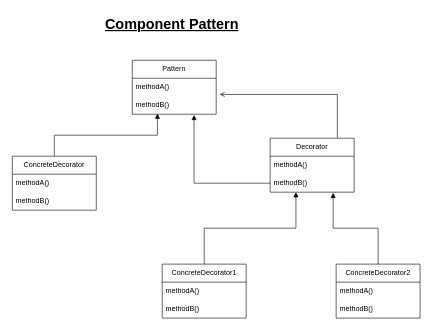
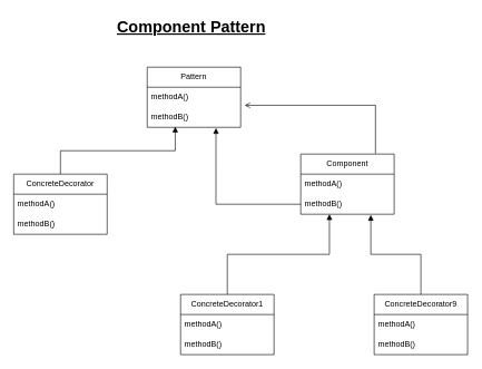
  <mxCell id="0" />
  <mxCell id="1" parent="0" />
  <mxCell id="2" value="Pattern" style="swimlane;fontStyle=0;childLayout=stackLayout;horizontal=1;startSize=30;horizontalStack=0;resizeParent=1;resizeParentMax=0;resizeLast=0;collapsible=1;marginBottom=0;whiteSpace=wrap;html=1;" vertex="1" parent="1"><mxGeometry x="220" y="100" width="140" height="90" as="geometry" /></mxCell>
  <mxCell id="3" value="methodA()" style="text;strokeColor=none;fillColor=none;align=left;verticalAlign=middle;spacingLeft=4;spacingRight=4;overflow=hidden;points=[[0,0.5],[1,0.5]];portConstraint=eastwest;rotatable=0;whiteSpace=wrap;html=1;" vertex="1" parent="2"><mxGeometry y="30" width="140" height="30" as="geometry" /></mxCell>
  <mxCell id="4" value="methodB()" style="text;strokeColor=none;fillColor=none;align=left;verticalAlign=middle;spacingLeft=4;spacingRight=4;overflow=hidden;points=[[0,0.5],[1,0.5]];portConstraint=eastwest;rotatable=0;whiteSpace=wrap;html=1;" vertex="1" parent="2"><mxGeometry y="60" width="140" height="30" as="geometry" /></mxCell>
  <mxCell id="5" style="edgeStyle=orthogonalEdgeStyle;rounded=0;orthogonalLoop=1;jettySize=auto;html=1;exitX=0.5;exitY=0;exitDx=0;exitDy=0;entryX=0.3;entryY=0.967;entryDx=0;entryDy=0;endArrow=block;endFill=1;entryPerimeter=0;" edge="1" parent="1" source="6" target="4"><mxGeometry relative="1" as="geometry"><mxPoint x="264.94" y="190.99" as="targetPoint" /></mxGeometry></mxCell>
  <mxCell id="6" value="ConcreteDecorator" style="swimlane;fontStyle=0;childLayout=stackLayout;horizontal=1;startSize=30;horizontalStack=0;resizeParent=1;resizeParentMax=0;resizeLast=0;collapsible=1;marginBottom=0;whiteSpace=wrap;html=1;" vertex="1" parent="1"><mxGeometry x="20" y="260" width="140" height="90" as="geometry" /></mxCell>
  <mxCell id="7" value="methodA()" style="text;strokeColor=none;fillColor=none;align=left;verticalAlign=middle;spacingLeft=4;spacingRight=4;overflow=hidden;points=[[0,0.5],[1,0.5]];portConstraint=eastwest;rotatable=0;whiteSpace=wrap;html=1;" vertex="1" parent="6"><mxGeometry y="30" width="140" height="30" as="geometry" /></mxCell>
  <mxCell id="8" value="methodB()" style="text;strokeColor=none;fillColor=none;align=left;verticalAlign=middle;spacingLeft=4;spacingRight=4;overflow=hidden;points=[[0,0.5],[1,0.5]];portConstraint=eastwest;rotatable=0;whiteSpace=wrap;html=1;" vertex="1" parent="6"><mxGeometry y="60" width="140" height="30" as="geometry" /></mxCell>
  <mxCell id="9" style="edgeStyle=orthogonalEdgeStyle;rounded=0;orthogonalLoop=1;jettySize=auto;html=1;exitX=0;exitY=0.5;exitDx=0;exitDy=0;entryX=0.736;entryY=1.033;entryDx=0;entryDy=0;endArrow=block;endFill=1;entryPerimeter=0;" edge="1" parent="1" source="12" target="4"><mxGeometry relative="1" as="geometry"><mxPoint x="326.96" y="189.01" as="targetPoint" /></mxGeometry></mxCell>
- <mxCell id="10" value="Decorator" style="swimlane;fontStyle=0;childLayout=stackLayout;horizontal=1;startSize=30;horizontalStack=0;resizeParent=1;resizeParentMax=0;resizeLast=0;collapsible=1;marginBottom=0;whiteSpace=wrap;html=1;" vertex="1" parent="1"><mxGeometry x="450" y="230" width="140" height="90" as="geometry" /></mxCell>
+ <mxCell id="10" value="Component" style="swimlane;fontStyle=0;childLayout=stackLayout;horizontal=1;startSize=30;horizontalStack=0;resizeParent=1;resizeParentMax=0;resizeLast=0;collapsible=1;marginBottom=0;whiteSpace=wrap;html=1;" vertex="1" parent="1"><mxGeometry x="450" y="230" width="140" height="90" as="geometry" /></mxCell>
  <mxCell id="11" value="methodA()" style="text;strokeColor=none;fillColor=none;align=left;verticalAlign=middle;spacingLeft=4;spacingRight=4;overflow=hidden;points=[[0,0.5],[1,0.5]];portConstraint=eastwest;rotatable=0;whiteSpace=wrap;html=1;" vertex="1" parent="10"><mxGeometry y="30" width="140" height="30" as="geometry" /></mxCell>
  <mxCell id="12" value="methodB()" style="text;strokeColor=none;fillColor=none;align=left;verticalAlign=middle;spacingLeft=4;spacingRight=4;overflow=hidden;points=[[0,0.5],[1,0.5]];portConstraint=eastwest;rotatable=0;whiteSpace=wrap;html=1;" vertex="1" parent="10"><mxGeometry y="60" width="140" height="30" as="geometry" /></mxCell>
  <mxCell id="13" style="edgeStyle=orthogonalEdgeStyle;rounded=0;orthogonalLoop=1;jettySize=auto;html=1;exitX=0.5;exitY=0;exitDx=0;exitDy=0;entryX=0.307;entryY=1;entryDx=0;entryDy=0;entryPerimeter=0;endArrow=block;endFill=1;" edge="1" parent="1" source="14" target="12"><mxGeometry relative="1" as="geometry"><mxPoint x="492" y="350.99" as="targetPoint" /></mxGeometry></mxCell>
  <mxCell id="14" value="ConcreteDecorator1" style="swimlane;fontStyle=0;childLayout=stackLayout;horizontal=1;startSize=30;horizontalStack=0;resizeParent=1;resizeParentMax=0;resizeLast=0;collapsible=1;marginBottom=0;whiteSpace=wrap;html=1;" vertex="1" parent="1"><mxGeometry x="270" y="440" width="140" height="90" as="geometry" /></mxCell>
  <mxCell id="15" value="methodA()" style="text;strokeColor=none;fillColor=none;align=left;verticalAlign=middle;spacingLeft=4;spacingRight=4;overflow=hidden;points=[[0,0.5],[1,0.5]];portConstraint=eastwest;rotatable=0;whiteSpace=wrap;html=1;" vertex="1" parent="14"><mxGeometry y="30" width="140" height="30" as="geometry" /></mxCell>
  <mxCell id="16" value="methodB()" style="text;strokeColor=none;fillColor=none;align=left;verticalAlign=middle;spacingLeft=4;spacingRight=4;overflow=hidden;points=[[0,0.5],[1,0.5]];portConstraint=eastwest;rotatable=0;whiteSpace=wrap;html=1;" vertex="1" parent="14"><mxGeometry y="60" width="140" height="30" as="geometry" /></mxCell>
  <mxCell id="17" style="edgeStyle=orthogonalEdgeStyle;rounded=0;orthogonalLoop=1;jettySize=auto;html=1;exitX=0.5;exitY=0;exitDx=0;exitDy=0;entryX=0.75;entryY=1.033;entryDx=0;entryDy=0;entryPerimeter=0;endArrow=block;endFill=1;" edge="1" parent="1" source="18" target="12"><mxGeometry relative="1" as="geometry"><mxPoint x="559.06" y="350" as="targetPoint" /></mxGeometry></mxCell>
- <mxCell id="18" value="ConcreteDecorator2" style="swimlane;fontStyle=0;childLayout=stackLayout;horizontal=1;startSize=30;horizontalStack=0;resizeParent=1;resizeParentMax=0;resizeLast=0;collapsible=1;marginBottom=0;whiteSpace=wrap;html=1;" vertex="1" parent="1"><mxGeometry x="560" y="440" width="140" height="90" as="geometry" /></mxCell>
+ <mxCell id="18" value="ConcreteDecorator9" style="swimlane;fontStyle=0;childLayout=stackLayout;horizontal=1;startSize=30;horizontalStack=0;resizeParent=1;resizeParentMax=0;resizeLast=0;collapsible=1;marginBottom=0;whiteSpace=wrap;html=1;" vertex="1" parent="1"><mxGeometry x="560" y="440" width="140" height="90" as="geometry" /></mxCell>
  <mxCell id="19" value="methodA()" style="text;strokeColor=none;fillColor=none;align=left;verticalAlign=middle;spacingLeft=4;spacingRight=4;overflow=hidden;points=[[0,0.5],[1,0.5]];portConstraint=eastwest;rotatable=0;whiteSpace=wrap;html=1;" vertex="1" parent="18"><mxGeometry y="30" width="140" height="30" as="geometry" /></mxCell>
  <mxCell id="20" value="methodB()" style="text;strokeColor=none;fillColor=none;align=left;verticalAlign=middle;spacingLeft=4;spacingRight=4;overflow=hidden;points=[[0,0.5],[1,0.5]];portConstraint=eastwest;rotatable=0;whiteSpace=wrap;html=1;" vertex="1" parent="18"><mxGeometry y="60" width="140" height="30" as="geometry" /></mxCell>
  <mxCell id="21" style="edgeStyle=orthogonalEdgeStyle;rounded=0;orthogonalLoop=1;jettySize=auto;html=1;entryX=1.043;entryY=0.9;entryDx=0;entryDy=0;entryPerimeter=0;endArrow=open;endFill=0;exitX=0.8;exitY=-0.008;exitDx=0;exitDy=0;exitPerimeter=0;" edge="1" parent="1" source="10" target="3"><mxGeometry relative="1" as="geometry"><mxPoint x="560" y="220" as="sourcePoint" /></mxGeometry></mxCell>
  <mxCell id="22" value="&lt;h1&gt;&lt;u&gt;Component Pattern&lt;/u&gt;&lt;/h1&gt;" style="text;html=1;strokeColor=none;fillColor=none;spacing=5;spacingTop=-20;whiteSpace=wrap;overflow=hidden;rounded=0;" vertex="1" parent="1"><mxGeometry x="170" y="20" width="255" height="120" as="geometry" /></mxCell>
